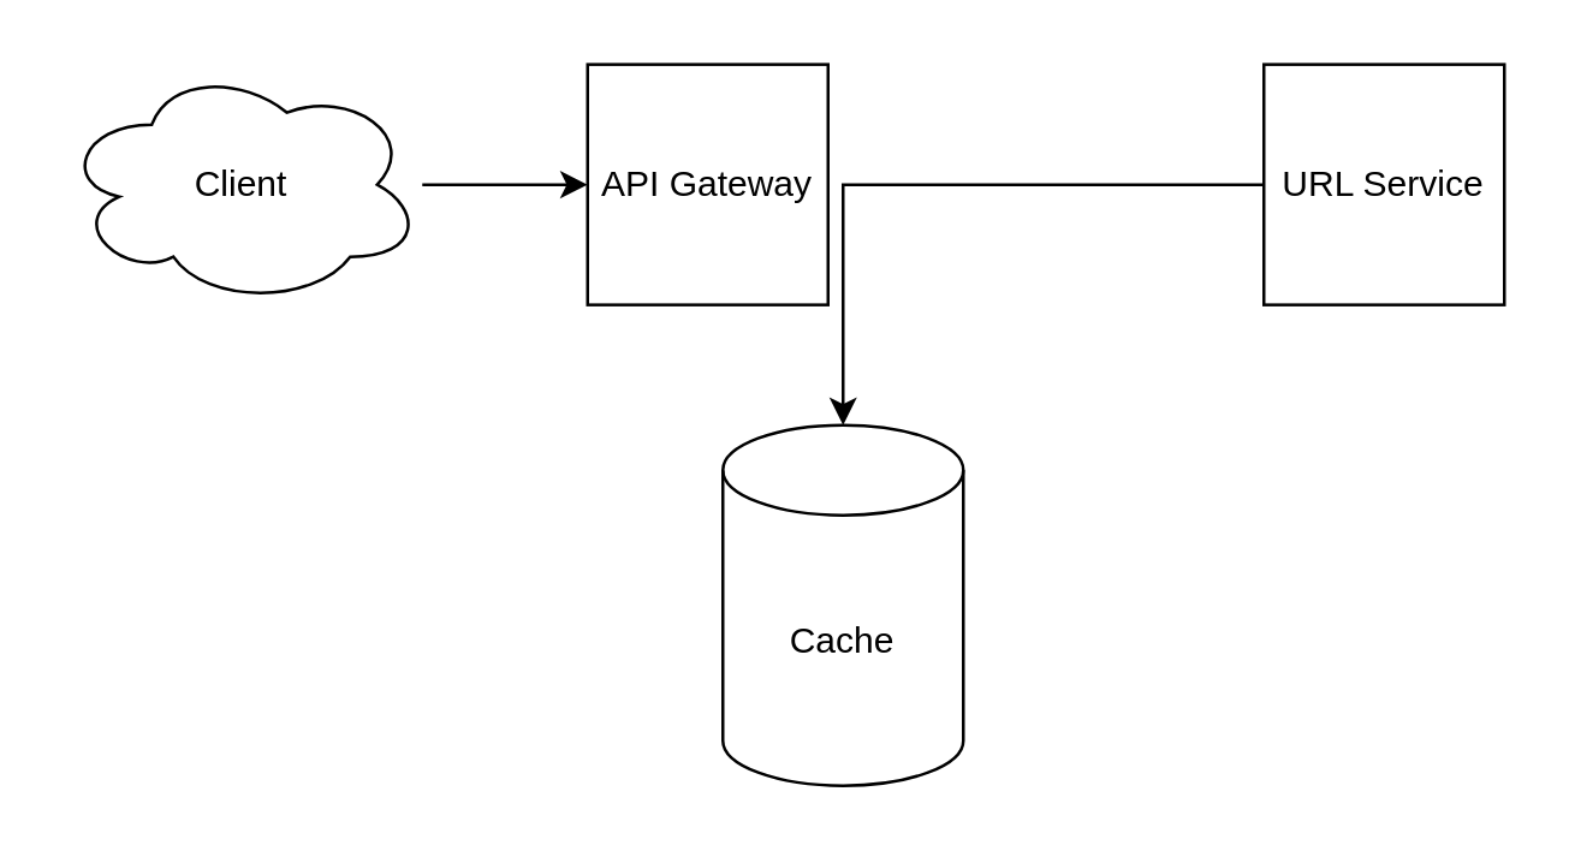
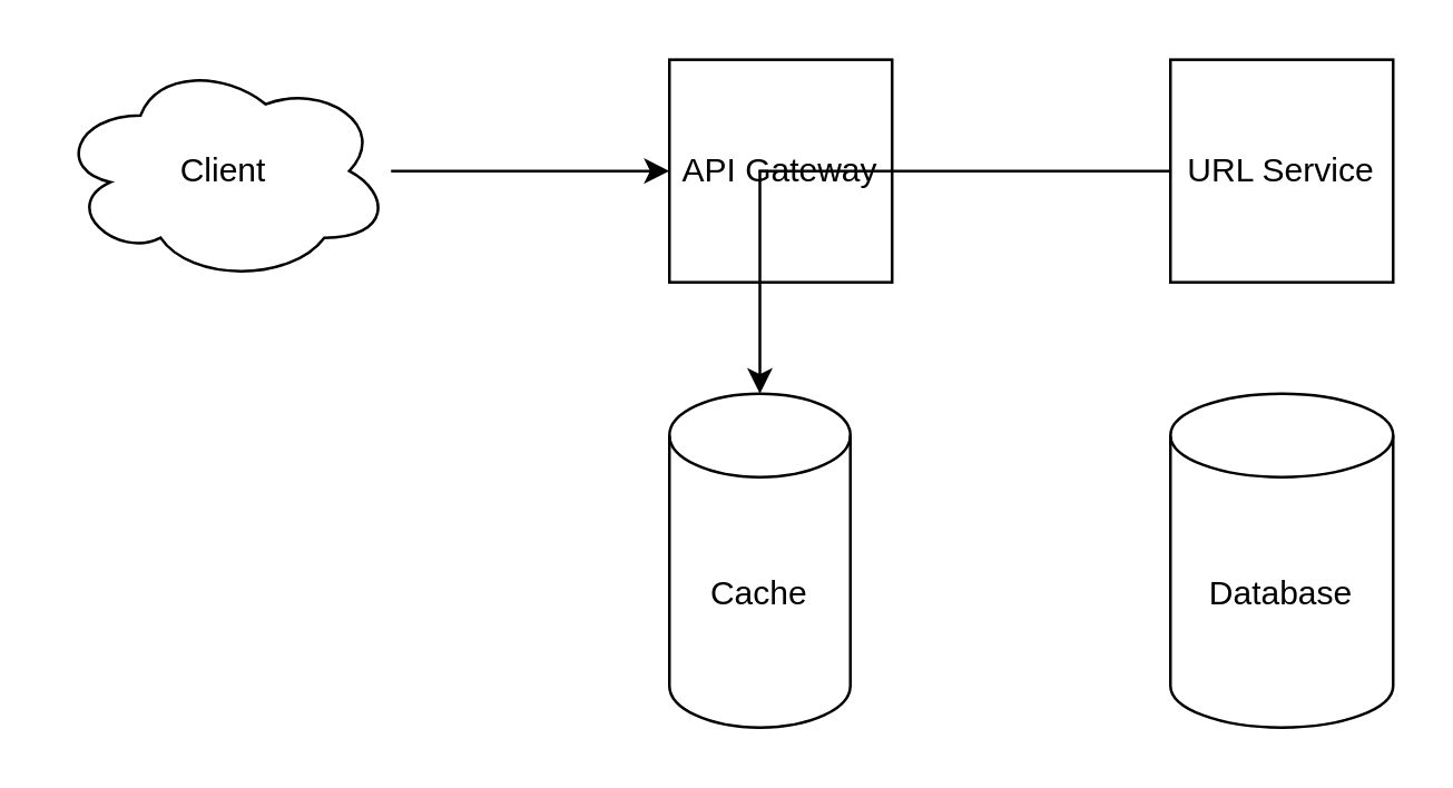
  <mxCell id="0" />
  <mxCell id="1" parent="0" />
  <mxCell id="2" value="Client" style="ellipse;shape=cloud;whiteSpace=wrap;html=1;" vertex="1" parent="1"><mxGeometry x="20" y="20.86" width="120" height="80" as="geometry" /></mxCell>
- <mxCell id="3" value="API Gateway" style="whiteSpace=wrap;html=1;aspect=fixed;" vertex="1" parent="1"><mxGeometry x="195" y="20.86" width="80" height="80" as="geometry" /></mxCell>
+ <mxCell id="3" value="API Gateway" style="whiteSpace=wrap;html=1;aspect=fixed;" vertex="1" parent="1"><mxGeometry x="240" y="20.86" width="80" height="80" as="geometry" /></mxCell>
  <mxCell id="4" value="URL Service" style="whiteSpace=wrap;html=1;aspect=fixed;" vertex="1" parent="1"><mxGeometry x="420" y="20.86" width="80" height="80" as="geometry" /></mxCell>
- <mxCell id="5" value="Cache" style="shape=cylinder3;whiteSpace=wrap;html=1;boundedLbl=1;backgroundOutline=1;size=15;" vertex="1" parent="1"><mxGeometry x="240" y="140.86" width="80" height="120" as="geometry" /></mxCell>
+ <mxCell id="5" value="Cache" style="shape=cylinder3;whiteSpace=wrap;html=1;boundedLbl=1;backgroundOutline=1;size=15;" vertex="1" parent="1"><mxGeometry x="240" y="140.86" width="65" height="120" as="geometry" /></mxCell>
+ <mxCell id="6" value="Database" style="shape=cylinder3;whiteSpace=wrap;html=1;boundedLbl=1;backgroundOutline=1;size=15;" vertex="1" parent="1"><mxGeometry x="420" y="140.86" width="80" height="120" as="geometry" /></mxCell>
  <mxCell id="7" style="edgeStyle=orthogonalEdgeStyle;rounded=0;orthogonalLoop=1;jettySize=auto;html=1;" edge="1" parent="1" source="2" target="3"><mxGeometry relative="1" as="geometry" /></mxCell>
  <mxCell id="8" style="edgeStyle=orthogonalEdgeStyle;rounded=0;orthogonalLoop=1;jettySize=auto;html=1;" edge="1" parent="1" source="4" target="5"><mxGeometry relative="1" as="geometry" /></mxCell>
